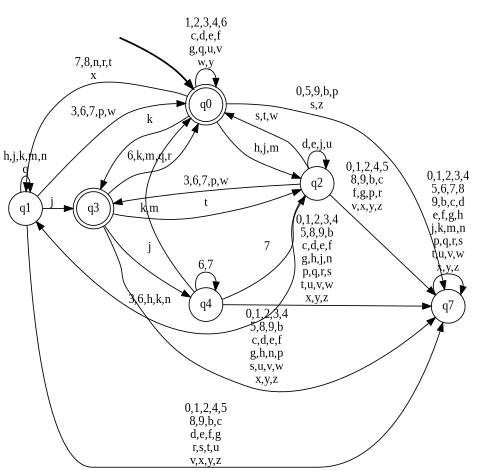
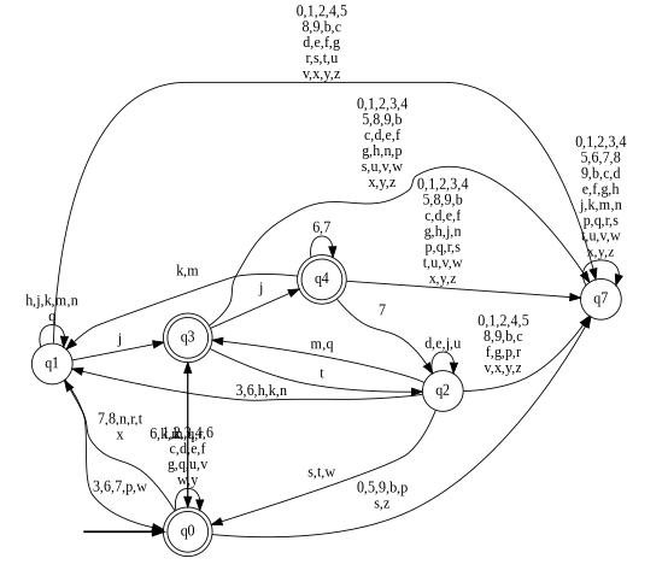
  digraph {
    fontname="Liberation Serif"
    rankdir=LR
    node [fontname="Liberation Serif" shape=circle style=filled color=black fillcolor=white]
    edge [fontname="Liberation Serif"]
    __start0 [height=0 shape=none style=invis width=0 color="" fillcolor=""]
    n2 [label=q0 shape=doublecircle]
    n3 [label=q1]
    n4 [label=q2 style="rounded,filled"]
    n5 [label=q3 shape=doublecircle style="rounded,filled"]
    n6 [label=q7]
-   n7 [label=q4]
+   n7 [label=q4 shape=doublecircle]
    subgraph cluster_1 {
      nodesep=0.15
      ranksep=0.15
      style=invis
      __start0
      n2
    }
    __start0 -> n2 [penwidth=2]
    n2 -> n2 [label="1,2,3,4,6\nc,d,e,f\ng,q,u,v\nw,y"]
    n2 -> n3 [label="7,8,n,r,t\nx"]
-   n2 -> n4 [label="h,j,m"]
    n2 -> n5 [label=k]
    n2 -> n6 [label="0,5,9,b,p\ns,z"]
    n3 -> n2 [label="3,6,7,p,w"]
    n3 -> n3 [label="h,j,k,m,n\nq"]
    n3 -> n5 [label=j]
    n3 -> n6 [label="0,1,2,4,5\n8,9,b,c\nd,e,f,g\nr,s,t,u\nv,x,y,z"]
    n4 -> n2 [label="s,t,w"]
    n4 -> n3 [label="3,6,h,k,n"]
    n4 -> n4 [label="d,e,j,u"]
-   n4 -> n5 [label="3,6,7,p,w"]
+   n4 -> n5 [label="m,q"]
    n4 -> n6 [label="0,1,2,4,5\n8,9,b,c\nf,g,p,r\nv,x,y,z"]
    n5 -> n2 [label="6,k,m,q,r"]
    n5 -> n4 [label=t]
    n5 -> n6 [label="0,1,2,3,4\n5,8,9,b\nc,d,e,f\ng,h,n,p\ns,u,v,w\nx,y,z"]
    n5 -> n7 [label=j]
    n6 -> n6 [label="0,1,2,3,4\n5,6,7,8\n9,b,c,d\ne,f,g,h\nj,k,m,n\np,q,r,s\nt,u,v,w\nx,y,z"]
-   n7 -> n2 [label="k,m"]
+   n7 -> n3 [label="k,m"]
    n7 -> n4 [label=7]
    n7 -> n6 [label="0,1,2,3,4\n5,8,9,b\nc,d,e,f\ng,h,j,n\np,q,r,s\nt,u,v,w\nx,y,z"]
    n7 -> n7 [label="6,7"]
  }
